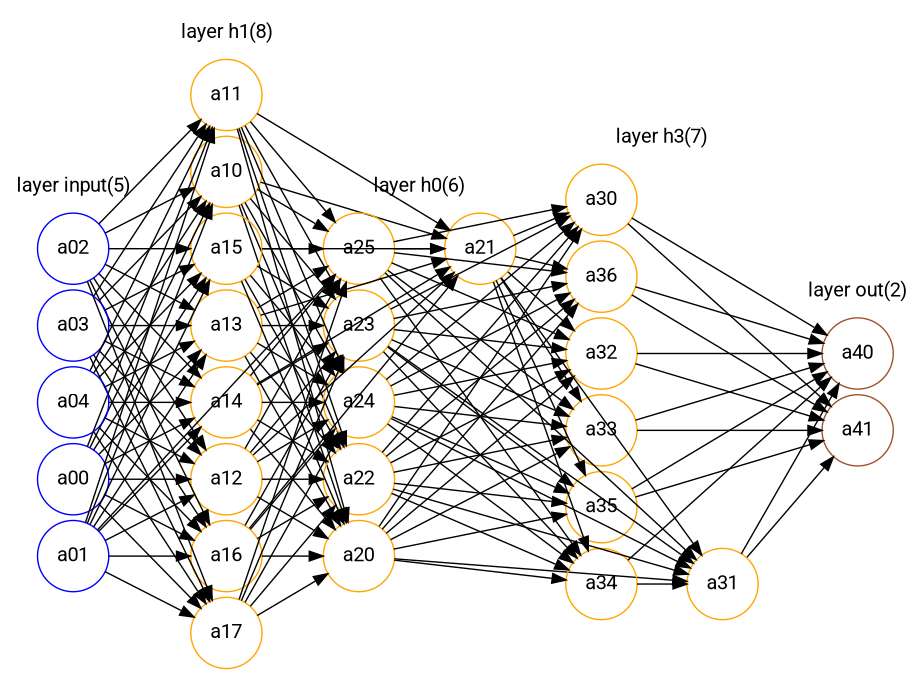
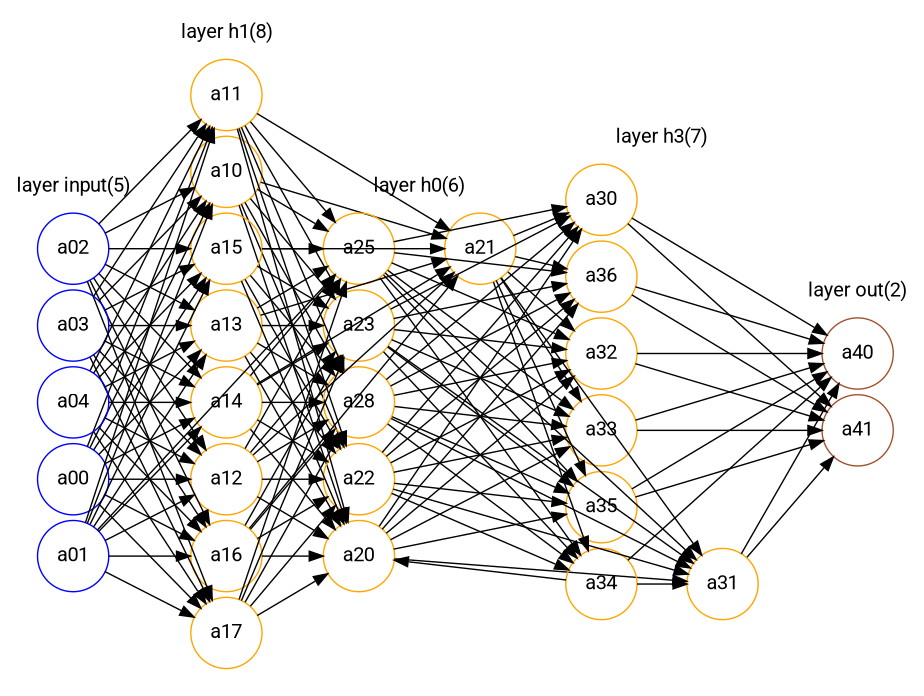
  digraph {
    fontname=Roboto
    nodesep=.05
    rankdir=LR
    splines=line
    node [color=orange fontname=Roboto shape=circle style=solid]
    edge [fontname=Roboto]
    a10 [height=.5]
    a11 [height=.5]
    a12 [height=.5]
    a13 [height=.5]
    a14 [height=.5]
    a15 [height=.5]
    a16 [height=.5]
    a17 [height=.5]
    a00 [color=blue height=.5]
    a01 [color=blue height=.5]
    a02 [color=blue height=.5]
    a03 [color=blue height=.5]
    a04 [color=blue height=.5]
    a20 [height=.5]
    a21 [height=.5]
    a22 [height=.5]
    a23 [height=.5]
-   a24 [height=.5]
+   a24 [height=.5 label=a28]
    a25 [height=.5]
    a30 [height=.5]
    a31 [height=.5]
    a32 [height=.5]
    a33 [height=.5]
    a34 [height=.5]
    a35 [height=.5]
    a36 [height=.5]
    a40 [color=sienna height=.5]
    a41 [color=sienna height=.5]
    subgraph cluster_1 {
      color=white
      label="layer h1(8)"
      a10
      a11
      a12
      a13
      a14
      a15
      a16
      a17
    }
    subgraph cluster_2 {
      color=white
      label="layer input(5)"
      a00
      a01
      a02
      a03
      a04
    }
    subgraph cluster_3 {
      color=white
      label="layer h0(6)"
      a20
      a21
      a22
      a23
      a24
      a25
    }
    subgraph cluster_4 {
      color=white
      label="layer h3(7)"
      a30
      a31
      a32
      a33
      a34
      a35
      a36
    }
    subgraph cluster_5 {
      color=white
      label="layer out(2)"
      a40
      a41
    }
    a10 -> a20
    a10 -> a21
    a10 -> a22
    a10 -> a23
    a10 -> a24
    a10 -> a25
    a11 -> a20
    a11 -> a21
    a11 -> a22
    a11 -> a23
    a11 -> a24
    a11 -> a25
    a12 -> a20
    a12 -> a21
    a12 -> a22
    a12 -> a23
    a12 -> a24
    a12 -> a25
    a13 -> a20
    a13 -> a21
    a13 -> a22
    a13 -> a23
    a13 -> a24
    a13 -> a25
    a14 -> a20
    a14 -> a21
    a14 -> a22
    a14 -> a23
    a14 -> a24
    a14 -> a25
    a15 -> a20
    a15 -> a21
    a15 -> a22
    a15 -> a23
    a15 -> a24
    a15 -> a25
    a16 -> a20
    a16 -> a21
    a16 -> a22
    a16 -> a23
    a16 -> a24
    a17 -> a20
    a17 -> a22
    a17 -> a23
    a17 -> a24
    a17 -> a25
    a00 -> a10
    a00 -> a11
    a00 -> a12
    a00 -> a13
    a00 -> a14
    a00 -> a15
    a00 -> a16
    a00 -> a17
    a01 -> a10
    a01 -> a11
    a01 -> a12
    a01 -> a13
    a01 -> a14
    a01 -> a15
    a01 -> a16
    a01 -> a17
    a01 -> a25
    a02 -> a10
    a02 -> a11
    a02 -> a12
    a02 -> a13
    a02 -> a14
    a02 -> a15
    a02 -> a16
    a02 -> a17
    a03 -> a10
    a03 -> a11
    a03 -> a12
    a03 -> a13
    a03 -> a14
    a03 -> a15
    a03 -> a16
    a03 -> a17
    a04 -> a10
    a04 -> a11
    a04 -> a12
    a04 -> a13
    a04 -> a14
    a04 -> a15
    a04 -> a16
    a04 -> a17
    a20 -> a30
    a20 -> a31
    a20 -> a32
    a20 -> a33
-   a20 -> a34
+   a34 -> a20
    a20 -> a35
    a20 -> a36
    a21 -> a30
    a21 -> a31
    a21 -> a32
    a21 -> a33
    a21 -> a34
    a21 -> a35
    a21 -> a36
    a22 -> a30
    a22 -> a31
    a22 -> a32
    a22 -> a33
    a22 -> a34
    a22 -> a35
    a22 -> a36
    a23 -> a30
    a23 -> a31
    a23 -> a32
    a23 -> a33
    a23 -> a34
    a23 -> a35
    a23 -> a36
    a24 -> a30
    a24 -> a31
    a24 -> a32
    a24 -> a33
    a24 -> a34
    a24 -> a35
    a24 -> a36
    a25 -> a30
    a25 -> a31
    a25 -> a32
    a25 -> a33
    a25 -> a34
-   a25 -> a21
+   a25 -> a35
    a25 -> a36
    a30 -> a40
    a30 -> a41
    a31 -> a40
    a31 -> a41
    a32 -> a40
    a32 -> a41
    a33 -> a40
    a33 -> a41
    a34 -> a31
    a34 -> a40
    a35 -> a40
    a35 -> a41
    a36 -> a40
    a36 -> a41
  }
